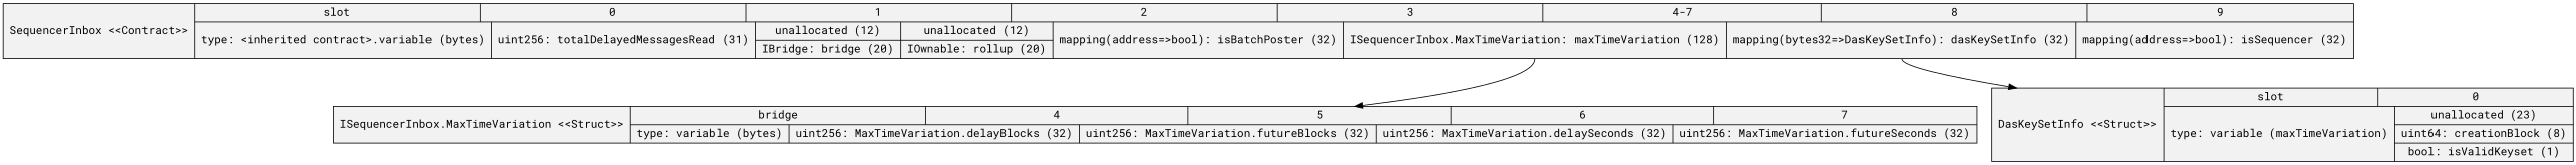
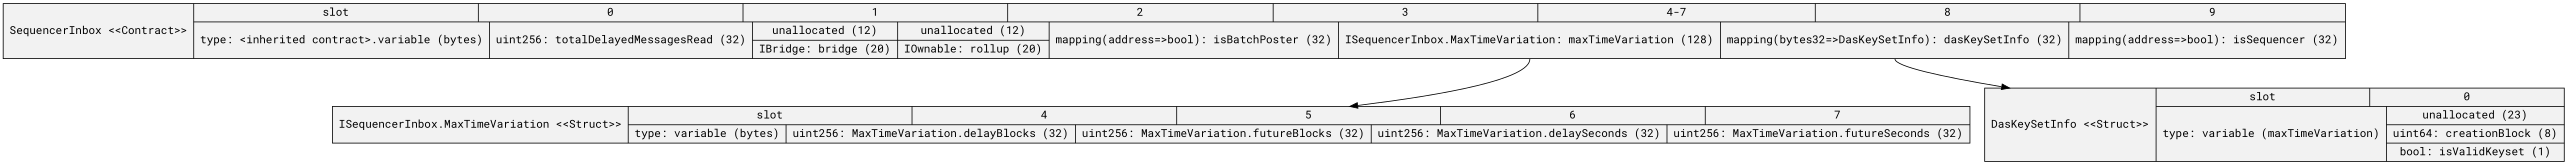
  digraph {
    arrowhead=open
    color=black
    fontname="Roboto Mono"
    rankdir=TB
    node [fillcolor=gray95 fontname="Roboto Mono" shape=record style=filled]
    edge [fontname="Roboto Mono"]
-   n1 [label="SequencerInbox \<\<Contract\>\>\n | {{ slot| 0 | 1 | 2 | 3 | 4-7 | 8 | 9 } | { type: \<inherited contract\>.variable (bytes) | {  uint256: totalDelayedMessagesRead (31) } | {  unallocated (12)  |  IBridge: bridge (20) } | {  unallocated (12)  |  IOwnable: rollup (20) } | {  mapping\(address=\>bool\): isBatchPoster (32) } | { <9> ISequencerInbox.MaxTimeVariation: maxTimeVariation (128) } | { <12> mapping\(bytes32=\>DasKeySetInfo\): dasKeySetInfo (32) } | {  mapping\(address=\>bool\): isSequencer (32) }}}"]
-   n2 [label="ISequencerInbox.MaxTimeVariation \<\<Struct\>\>\n | {{ bridge| 4 | 5 | 6 | 7 } | { type: variable (bytes) | {  uint256: MaxTimeVariation.delayBlocks (32) } | {  uint256: MaxTimeVariation.futureBlocks (32) } | {  uint256: MaxTimeVariation.delaySeconds (32) } | {  uint256: MaxTimeVariation.futureSeconds (32) }}}"]
+   n1 [label="SequencerInbox \<\<Contract\>\>\n | {{ slot| 0 | 1 | 2 | 3 | 4-7 | 8 | 9 } | { type: \<inherited contract\>.variable (bytes) | {  uint256: totalDelayedMessagesRead (32) } | {  unallocated (12)  |  IBridge: bridge (20) } | {  unallocated (12)  |  IOwnable: rollup (20) } | {  mapping\(address=\>bool\): isBatchPoster (32) } | { <9> ISequencerInbox.MaxTimeVariation: maxTimeVariation (128) } | { <12> mapping\(bytes32=\>DasKeySetInfo\): dasKeySetInfo (32) } | {  mapping\(address=\>bool\): isSequencer (32) }}}"]
+   n2 [label="ISequencerInbox.MaxTimeVariation \<\<Struct\>\>\n | {{ slot| 4 | 5 | 6 | 7 } | { type: variable (bytes) | {  uint256: MaxTimeVariation.delayBlocks (32) } | {  uint256: MaxTimeVariation.futureBlocks (32) } | {  uint256: MaxTimeVariation.delaySeconds (32) } | {  uint256: MaxTimeVariation.futureSeconds (32) }}}"]
    n3 [label="DasKeySetInfo \<\<Struct\>\>\n | {{ slot| 0 } | { type: variable (maxTimeVariation) | {  unallocated (23)  |  uint64: creationBlock (8)  |  bool: isValidKeyset (1) }}}"]
    n1 -> n2 [tailport=9]
    n1 -> n3 [tailport=12]
  }
